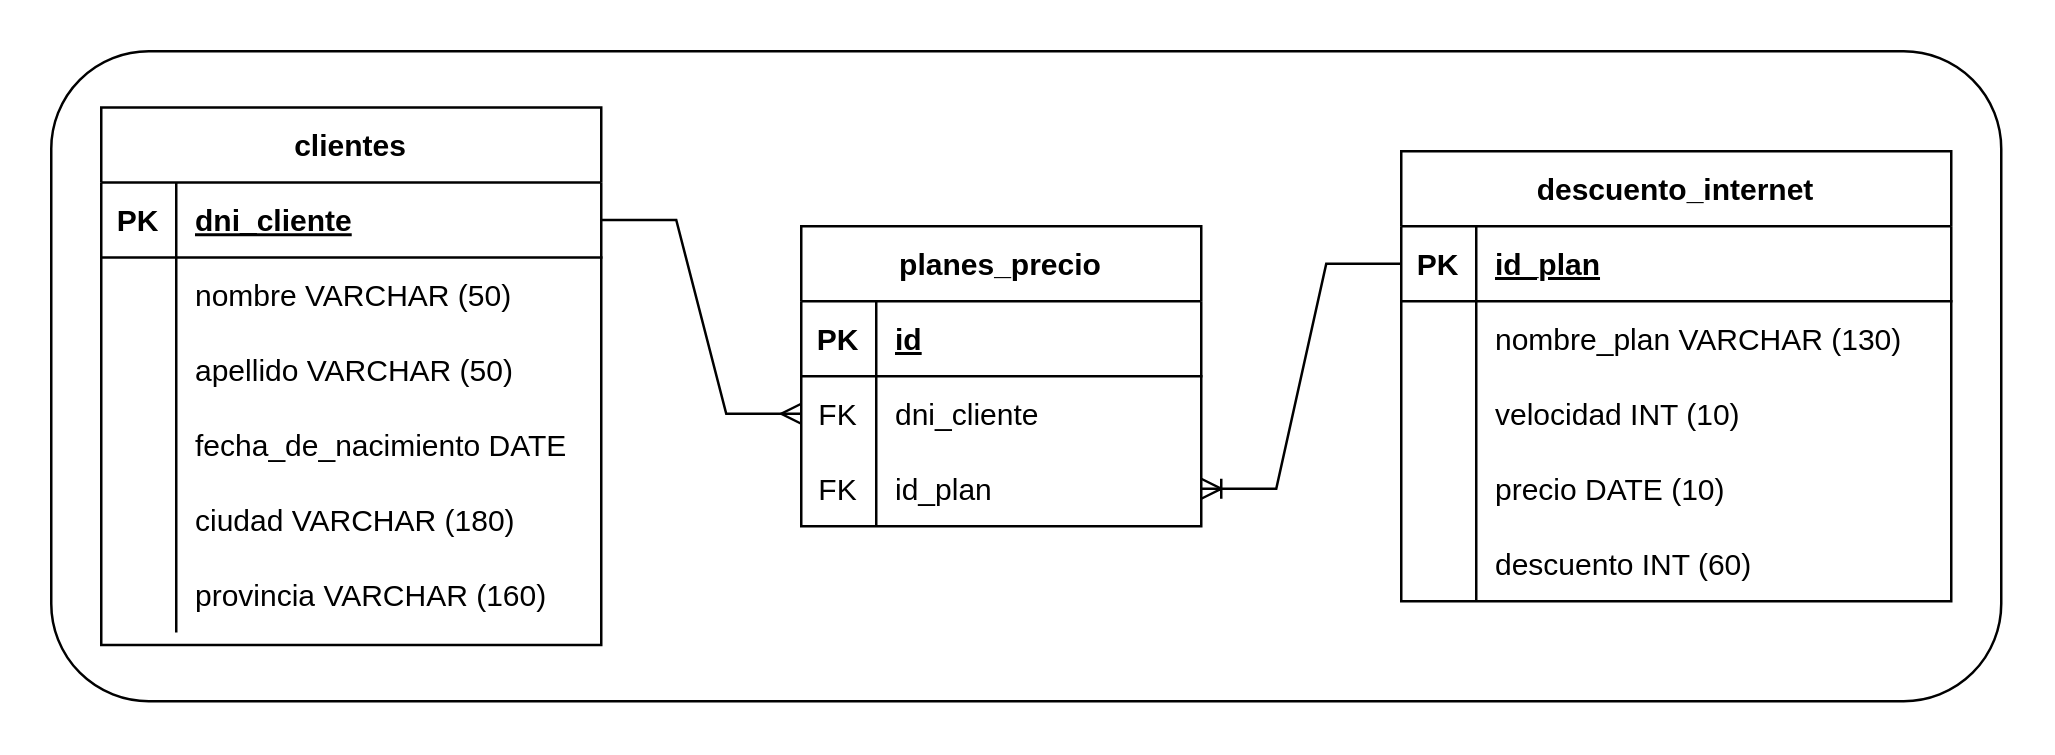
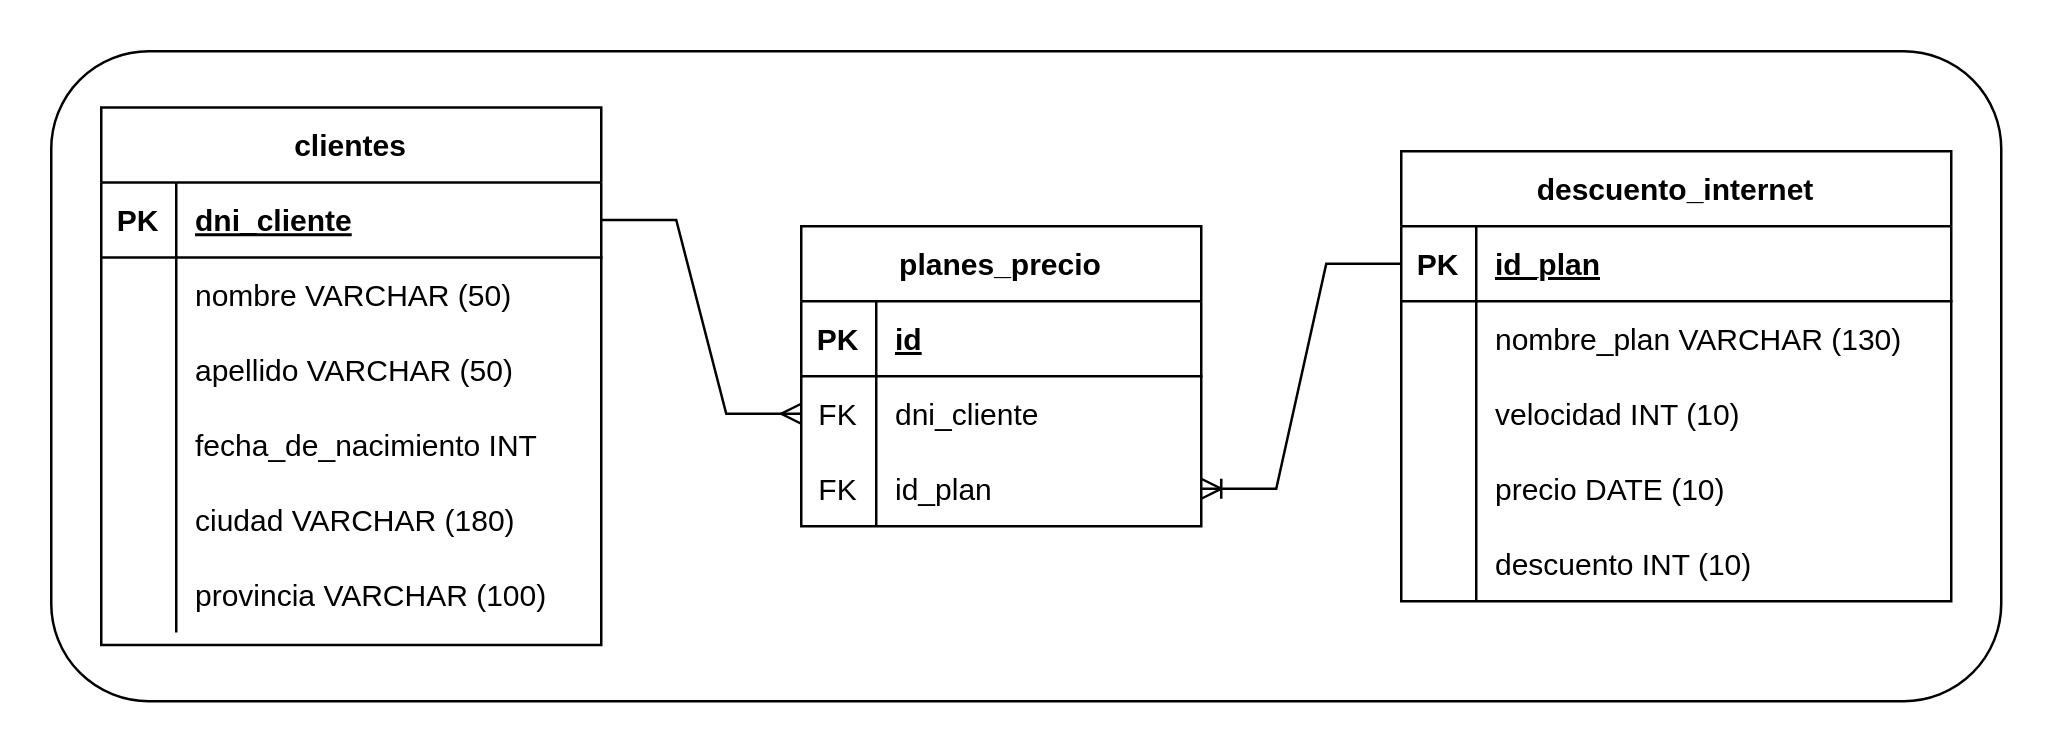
  <mxCell id="0" />
  <mxCell id="1" parent="0" />
  <mxCell id="2" value="" style="rounded=1;whiteSpace=wrap;html=1;" vertex="1" parent="1"><mxGeometry x="20" y="20" width="780" height="260" as="geometry" /></mxCell>
  <mxCell id="3" value="clientes" style="shape=table;startSize=30;container=1;collapsible=1;childLayout=tableLayout;fixedRows=1;rowLines=0;fontStyle=1;align=center;resizeLast=1;" vertex="1" parent="1"><mxGeometry x="40" y="42.5" width="200" height="215" as="geometry" /></mxCell>
  <mxCell id="4" value="" style="shape=tableRow;horizontal=0;startSize=0;swimlaneHead=0;swimlaneBody=0;fillColor=none;collapsible=0;dropTarget=0;points=[[0,0.5],[1,0.5]];portConstraint=eastwest;top=0;left=0;right=0;bottom=1;" vertex="1" parent="3"><mxGeometry y="30" width="200" height="30" as="geometry" /></mxCell>
  <mxCell id="5" value="PK" style="shape=partialRectangle;connectable=0;fillColor=none;top=0;left=0;bottom=0;right=0;fontStyle=1;overflow=hidden;" vertex="1" parent="4"><mxGeometry width="30" height="30" as="geometry"><mxRectangle width="30" height="30" as="alternateBounds" /></mxGeometry></mxCell>
  <mxCell id="6" value="dni_cliente" style="shape=partialRectangle;connectable=0;fillColor=none;top=0;left=0;bottom=0;right=0;align=left;spacingLeft=6;fontStyle=5;overflow=hidden;" vertex="1" parent="4"><mxGeometry x="30" width="170" height="30" as="geometry"><mxRectangle width="170" height="30" as="alternateBounds" /></mxGeometry></mxCell>
  <mxCell id="7" value="" style="shape=tableRow;horizontal=0;startSize=0;swimlaneHead=0;swimlaneBody=0;fillColor=none;collapsible=0;dropTarget=0;points=[[0,0.5],[1,0.5]];portConstraint=eastwest;top=0;left=0;right=0;bottom=0;" vertex="1" parent="3"><mxGeometry y="60" width="200" height="30" as="geometry" /></mxCell>
  <mxCell id="8" value="" style="shape=partialRectangle;connectable=0;fillColor=none;top=0;left=0;bottom=0;right=0;editable=1;overflow=hidden;" vertex="1" parent="7"><mxGeometry width="30" height="30" as="geometry"><mxRectangle width="30" height="30" as="alternateBounds" /></mxGeometry></mxCell>
  <mxCell id="9" value="nombre VARCHAR (50)" style="shape=partialRectangle;connectable=0;fillColor=none;top=0;left=0;bottom=0;right=0;align=left;spacingLeft=6;overflow=hidden;" vertex="1" parent="7"><mxGeometry x="30" width="170" height="30" as="geometry"><mxRectangle width="170" height="30" as="alternateBounds" /></mxGeometry></mxCell>
  <mxCell id="10" value="" style="shape=tableRow;horizontal=0;startSize=0;swimlaneHead=0;swimlaneBody=0;fillColor=none;collapsible=0;dropTarget=0;points=[[0,0.5],[1,0.5]];portConstraint=eastwest;top=0;left=0;right=0;bottom=0;" vertex="1" parent="3"><mxGeometry y="90" width="200" height="30" as="geometry" /></mxCell>
  <mxCell id="11" value="" style="shape=partialRectangle;connectable=0;fillColor=none;top=0;left=0;bottom=0;right=0;editable=1;overflow=hidden;" vertex="1" parent="10"><mxGeometry width="30" height="30" as="geometry"><mxRectangle width="30" height="30" as="alternateBounds" /></mxGeometry></mxCell>
  <mxCell id="12" value="apellido VARCHAR (50)" style="shape=partialRectangle;connectable=0;fillColor=none;top=0;left=0;bottom=0;right=0;align=left;spacingLeft=6;overflow=hidden;" vertex="1" parent="10"><mxGeometry x="30" width="170" height="30" as="geometry"><mxRectangle width="170" height="30" as="alternateBounds" /></mxGeometry></mxCell>
  <mxCell id="13" value="" style="shape=tableRow;horizontal=0;startSize=0;swimlaneHead=0;swimlaneBody=0;fillColor=none;collapsible=0;dropTarget=0;points=[[0,0.5],[1,0.5]];portConstraint=eastwest;top=0;left=0;right=0;bottom=0;" vertex="1" parent="3"><mxGeometry y="120" width="200" height="30" as="geometry" /></mxCell>
  <mxCell id="14" value="" style="shape=partialRectangle;connectable=0;fillColor=none;top=0;left=0;bottom=0;right=0;editable=1;overflow=hidden;" vertex="1" parent="13"><mxGeometry width="30" height="30" as="geometry"><mxRectangle width="30" height="30" as="alternateBounds" /></mxGeometry></mxCell>
- <mxCell id="15" value="fecha_de_nacimiento DATE" style="shape=partialRectangle;connectable=0;fillColor=none;top=0;left=0;bottom=0;right=0;align=left;spacingLeft=6;overflow=hidden;" vertex="1" parent="13"><mxGeometry x="30" width="170" height="30" as="geometry"><mxRectangle width="170" height="30" as="alternateBounds" /></mxGeometry></mxCell>
+ <mxCell id="15" value="fecha_de_nacimiento INT" style="shape=partialRectangle;connectable=0;fillColor=none;top=0;left=0;bottom=0;right=0;align=left;spacingLeft=6;overflow=hidden;" vertex="1" parent="13"><mxGeometry x="30" width="170" height="30" as="geometry"><mxRectangle width="170" height="30" as="alternateBounds" /></mxGeometry></mxCell>
  <mxCell id="16" value="" style="shape=tableRow;horizontal=0;startSize=0;swimlaneHead=0;swimlaneBody=0;fillColor=none;collapsible=0;dropTarget=0;points=[[0,0.5],[1,0.5]];portConstraint=eastwest;top=0;left=0;right=0;bottom=0;" vertex="1" parent="3"><mxGeometry y="150" width="200" height="30" as="geometry" /></mxCell>
  <mxCell id="17" value="" style="shape=partialRectangle;connectable=0;fillColor=none;top=0;left=0;bottom=0;right=0;editable=1;overflow=hidden;" vertex="1" parent="16"><mxGeometry width="30" height="30" as="geometry"><mxRectangle width="30" height="30" as="alternateBounds" /></mxGeometry></mxCell>
  <mxCell id="18" value="ciudad VARCHAR (180)" style="shape=partialRectangle;connectable=0;fillColor=none;top=0;left=0;bottom=0;right=0;align=left;spacingLeft=6;overflow=hidden;" vertex="1" parent="16"><mxGeometry x="30" width="170" height="30" as="geometry"><mxRectangle width="170" height="30" as="alternateBounds" /></mxGeometry></mxCell>
  <mxCell id="19" value="" style="shape=tableRow;horizontal=0;startSize=0;swimlaneHead=0;swimlaneBody=0;fillColor=none;collapsible=0;dropTarget=0;points=[[0,0.5],[1,0.5]];portConstraint=eastwest;top=0;left=0;right=0;bottom=0;" vertex="1" parent="3"><mxGeometry y="180" width="200" height="30" as="geometry" /></mxCell>
  <mxCell id="20" value="" style="shape=partialRectangle;connectable=0;fillColor=none;top=0;left=0;bottom=0;right=0;editable=1;overflow=hidden;" vertex="1" parent="19"><mxGeometry width="30" height="30" as="geometry"><mxRectangle width="30" height="30" as="alternateBounds" /></mxGeometry></mxCell>
- <mxCell id="21" value="provincia VARCHAR (160)" style="shape=partialRectangle;connectable=0;fillColor=none;top=0;left=0;bottom=0;right=0;align=left;spacingLeft=6;overflow=hidden;" vertex="1" parent="19"><mxGeometry x="30" width="170" height="30" as="geometry"><mxRectangle width="170" height="30" as="alternateBounds" /></mxGeometry></mxCell>
+ <mxCell id="21" value="provincia VARCHAR (100)" style="shape=partialRectangle;connectable=0;fillColor=none;top=0;left=0;bottom=0;right=0;align=left;spacingLeft=6;overflow=hidden;" vertex="1" parent="19"><mxGeometry x="30" width="170" height="30" as="geometry"><mxRectangle width="170" height="30" as="alternateBounds" /></mxGeometry></mxCell>
  <mxCell id="22" value="planes_precio" style="shape=table;startSize=30;container=1;collapsible=1;childLayout=tableLayout;fixedRows=1;rowLines=0;fontStyle=1;align=center;resizeLast=1;" vertex="1" parent="1"><mxGeometry x="320" y="90" width="160" height="120" as="geometry" /></mxCell>
  <mxCell id="23" value="" style="shape=tableRow;horizontal=0;startSize=0;swimlaneHead=0;swimlaneBody=0;fillColor=none;collapsible=0;dropTarget=0;points=[[0,0.5],[1,0.5]];portConstraint=eastwest;top=0;left=0;right=0;bottom=1;" vertex="1" parent="22"><mxGeometry y="30" width="160" height="30" as="geometry" /></mxCell>
  <mxCell id="24" value="PK" style="shape=partialRectangle;connectable=0;fillColor=none;top=0;left=0;bottom=0;right=0;fontStyle=1;overflow=hidden;" vertex="1" parent="23"><mxGeometry width="30" height="30" as="geometry"><mxRectangle width="30" height="30" as="alternateBounds" /></mxGeometry></mxCell>
  <mxCell id="25" value="id" style="shape=partialRectangle;connectable=0;fillColor=none;top=0;left=0;bottom=0;right=0;align=left;spacingLeft=6;fontStyle=5;overflow=hidden;" vertex="1" parent="23"><mxGeometry x="30" width="130" height="30" as="geometry"><mxRectangle width="130" height="30" as="alternateBounds" /></mxGeometry></mxCell>
  <mxCell id="26" value="" style="shape=tableRow;horizontal=0;startSize=0;swimlaneHead=0;swimlaneBody=0;fillColor=none;collapsible=0;dropTarget=0;points=[[0,0.5],[1,0.5]];portConstraint=eastwest;top=0;left=0;right=0;bottom=0;" vertex="1" parent="22"><mxGeometry y="60" width="160" height="30" as="geometry" /></mxCell>
  <mxCell id="27" value="FK" style="shape=partialRectangle;connectable=0;fillColor=none;top=0;left=0;bottom=0;right=0;editable=1;overflow=hidden;" vertex="1" parent="26"><mxGeometry width="30" height="30" as="geometry"><mxRectangle width="30" height="30" as="alternateBounds" /></mxGeometry></mxCell>
  <mxCell id="28" value="dni_cliente" style="shape=partialRectangle;connectable=0;fillColor=none;top=0;left=0;bottom=0;right=0;align=left;spacingLeft=6;overflow=hidden;" vertex="1" parent="26"><mxGeometry x="30" width="130" height="30" as="geometry"><mxRectangle width="130" height="30" as="alternateBounds" /></mxGeometry></mxCell>
  <mxCell id="29" value="" style="shape=tableRow;horizontal=0;startSize=0;swimlaneHead=0;swimlaneBody=0;fillColor=none;collapsible=0;dropTarget=0;points=[[0,0.5],[1,0.5]];portConstraint=eastwest;top=0;left=0;right=0;bottom=0;" vertex="1" parent="22"><mxGeometry y="90" width="160" height="30" as="geometry" /></mxCell>
  <mxCell id="30" value="FK" style="shape=partialRectangle;connectable=0;fillColor=none;top=0;left=0;bottom=0;right=0;editable=1;overflow=hidden;" vertex="1" parent="29"><mxGeometry width="30" height="30" as="geometry"><mxRectangle width="30" height="30" as="alternateBounds" /></mxGeometry></mxCell>
  <mxCell id="31" value="id_plan" style="shape=partialRectangle;connectable=0;fillColor=none;top=0;left=0;bottom=0;right=0;align=left;spacingLeft=6;overflow=hidden;" vertex="1" parent="29"><mxGeometry x="30" width="130" height="30" as="geometry"><mxRectangle width="130" height="30" as="alternateBounds" /></mxGeometry></mxCell>
  <mxCell id="32" value="descuento_internet" style="shape=table;startSize=30;container=1;collapsible=1;childLayout=tableLayout;fixedRows=1;rowLines=0;fontStyle=1;align=center;resizeLast=1;" vertex="1" parent="1"><mxGeometry x="560" y="60" width="220" height="180" as="geometry" /></mxCell>
  <mxCell id="33" value="" style="shape=tableRow;horizontal=0;startSize=0;swimlaneHead=0;swimlaneBody=0;fillColor=none;collapsible=0;dropTarget=0;points=[[0,0.5],[1,0.5]];portConstraint=eastwest;top=0;left=0;right=0;bottom=1;" vertex="1" parent="32"><mxGeometry y="30" width="220" height="30" as="geometry" /></mxCell>
  <mxCell id="34" value="PK" style="shape=partialRectangle;connectable=0;fillColor=none;top=0;left=0;bottom=0;right=0;fontStyle=1;overflow=hidden;" vertex="1" parent="33"><mxGeometry width="30" height="30" as="geometry"><mxRectangle width="30" height="30" as="alternateBounds" /></mxGeometry></mxCell>
  <mxCell id="35" value="id_plan" style="shape=partialRectangle;connectable=0;fillColor=none;top=0;left=0;bottom=0;right=0;align=left;spacingLeft=6;fontStyle=5;overflow=hidden;" vertex="1" parent="33"><mxGeometry x="30" width="190" height="30" as="geometry"><mxRectangle width="190" height="30" as="alternateBounds" /></mxGeometry></mxCell>
  <mxCell id="36" value="" style="shape=tableRow;horizontal=0;startSize=0;swimlaneHead=0;swimlaneBody=0;fillColor=none;collapsible=0;dropTarget=0;points=[[0,0.5],[1,0.5]];portConstraint=eastwest;top=0;left=0;right=0;bottom=0;" vertex="1" parent="32"><mxGeometry y="60" width="220" height="30" as="geometry" /></mxCell>
  <mxCell id="37" value="" style="shape=partialRectangle;connectable=0;fillColor=none;top=0;left=0;bottom=0;right=0;editable=1;overflow=hidden;" vertex="1" parent="36"><mxGeometry width="30" height="30" as="geometry"><mxRectangle width="30" height="30" as="alternateBounds" /></mxGeometry></mxCell>
  <mxCell id="38" value="nombre_plan VARCHAR (130)" style="shape=partialRectangle;connectable=0;fillColor=none;top=0;left=0;bottom=0;right=0;align=left;spacingLeft=6;overflow=hidden;" vertex="1" parent="36"><mxGeometry x="30" width="190" height="30" as="geometry"><mxRectangle width="190" height="30" as="alternateBounds" /></mxGeometry></mxCell>
  <mxCell id="39" value="" style="shape=tableRow;horizontal=0;startSize=0;swimlaneHead=0;swimlaneBody=0;fillColor=none;collapsible=0;dropTarget=0;points=[[0,0.5],[1,0.5]];portConstraint=eastwest;top=0;left=0;right=0;bottom=0;" vertex="1" parent="32"><mxGeometry y="90" width="220" height="30" as="geometry" /></mxCell>
  <mxCell id="40" value="" style="shape=partialRectangle;connectable=0;fillColor=none;top=0;left=0;bottom=0;right=0;editable=1;overflow=hidden;" vertex="1" parent="39"><mxGeometry width="30" height="30" as="geometry"><mxRectangle width="30" height="30" as="alternateBounds" /></mxGeometry></mxCell>
  <mxCell id="41" value="velocidad INT (10)" style="shape=partialRectangle;connectable=0;fillColor=none;top=0;left=0;bottom=0;right=0;align=left;spacingLeft=6;overflow=hidden;" vertex="1" parent="39"><mxGeometry x="30" width="190" height="30" as="geometry"><mxRectangle width="190" height="30" as="alternateBounds" /></mxGeometry></mxCell>
  <mxCell id="42" value="" style="shape=tableRow;horizontal=0;startSize=0;swimlaneHead=0;swimlaneBody=0;fillColor=none;collapsible=0;dropTarget=0;points=[[0,0.5],[1,0.5]];portConstraint=eastwest;top=0;left=0;right=0;bottom=0;" vertex="1" parent="32"><mxGeometry y="120" width="220" height="30" as="geometry" /></mxCell>
  <mxCell id="43" value="" style="shape=partialRectangle;connectable=0;fillColor=none;top=0;left=0;bottom=0;right=0;editable=1;overflow=hidden;" vertex="1" parent="42"><mxGeometry width="30" height="30" as="geometry"><mxRectangle width="30" height="30" as="alternateBounds" /></mxGeometry></mxCell>
  <mxCell id="44" value="precio DATE (10)" style="shape=partialRectangle;connectable=0;fillColor=none;top=0;left=0;bottom=0;right=0;align=left;spacingLeft=6;overflow=hidden;" vertex="1" parent="42"><mxGeometry x="30" width="190" height="30" as="geometry"><mxRectangle width="190" height="30" as="alternateBounds" /></mxGeometry></mxCell>
  <mxCell id="45" value="" style="shape=tableRow;horizontal=0;startSize=0;swimlaneHead=0;swimlaneBody=0;fillColor=none;collapsible=0;dropTarget=0;points=[[0,0.5],[1,0.5]];portConstraint=eastwest;top=0;left=0;right=0;bottom=0;" vertex="1" parent="32"><mxGeometry y="150" width="220" height="30" as="geometry" /></mxCell>
  <mxCell id="46" value="" style="shape=partialRectangle;connectable=0;fillColor=none;top=0;left=0;bottom=0;right=0;editable=1;overflow=hidden;" vertex="1" parent="45"><mxGeometry width="30" height="30" as="geometry"><mxRectangle width="30" height="30" as="alternateBounds" /></mxGeometry></mxCell>
- <mxCell id="47" value="descuento INT (60)" style="shape=partialRectangle;connectable=0;fillColor=none;top=0;left=0;bottom=0;right=0;align=left;spacingLeft=6;overflow=hidden;" vertex="1" parent="45"><mxGeometry x="30" width="190" height="30" as="geometry"><mxRectangle width="190" height="30" as="alternateBounds" /></mxGeometry></mxCell>
+ <mxCell id="47" value="descuento INT (10)" style="shape=partialRectangle;connectable=0;fillColor=none;top=0;left=0;bottom=0;right=0;align=left;spacingLeft=6;overflow=hidden;" vertex="1" parent="45"><mxGeometry x="30" width="190" height="30" as="geometry"><mxRectangle width="190" height="30" as="alternateBounds" /></mxGeometry></mxCell>
  <mxCell id="48" value="" style="edgeStyle=entityRelationEdgeStyle;fontSize=12;html=1;endArrow=ERmany;rounded=0;" edge="1" parent="1" source="4" target="26"><mxGeometry width="100" height="100" relative="1" as="geometry"><mxPoint x="400" y="360" as="sourcePoint" /><mxPoint x="500" y="260" as="targetPoint" /></mxGeometry></mxCell>
  <mxCell id="49" value="" style="edgeStyle=entityRelationEdgeStyle;fontSize=12;html=1;endArrow=ERoneToMany;rounded=0;" edge="1" parent="1" source="33" target="29"><mxGeometry width="100" height="100" relative="1" as="geometry"><mxPoint x="360" y="350" as="sourcePoint" /><mxPoint x="460" y="250" as="targetPoint" /></mxGeometry></mxCell>
